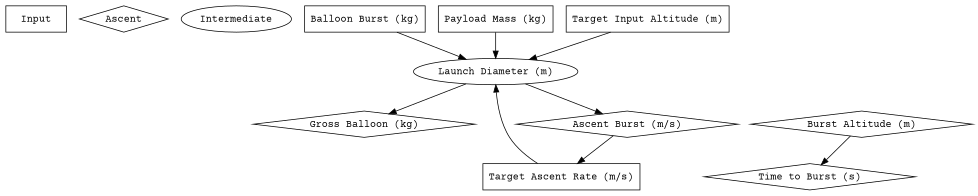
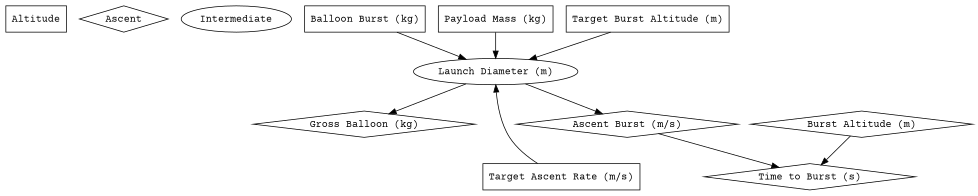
  digraph {
    fontname="Courier Prime"
    node [fontname="Courier Prime" shape=box]
    edge [fontname="Courier Prime"]
-   Input
+   Input [label=Altitude]
    n2 [label=Ascent shape=diamond]
    Intermediate [shape=ellipse]
    n4 [label="Balloon Burst (kg)"]
    "Launch Diameter (m)" [shape=ellipse]
    n6 [label="Ascent Burst (m/s)" shape=diamond]
    n7 [label="Gross Balloon (kg)" shape=diamond]
    "Payload Mass (kg)"
    "Target Ascent Rate (m/s)"
-   "Target Burst Altitude (m)" [label="Target Input Altitude (m)"]
+   "Target Burst Altitude (m)"
    "Time to Burst (s)" [shape=diamond]
    "Burst Altitude (m)" [shape=diamond]
    n4 -> "Launch Diameter (m)"
    "Launch Diameter (m)" -> n6
    "Launch Diameter (m)" -> n7
-   n6 -> "Target Ascent Rate (m/s)"
+   n6 -> "Time to Burst (s)"
    "Payload Mass (kg)" -> "Launch Diameter (m)"
    "Target Ascent Rate (m/s)" -> "Launch Diameter (m)"
    "Target Burst Altitude (m)" -> "Launch Diameter (m)"
    "Burst Altitude (m)" -> "Time to Burst (s)"
  }
